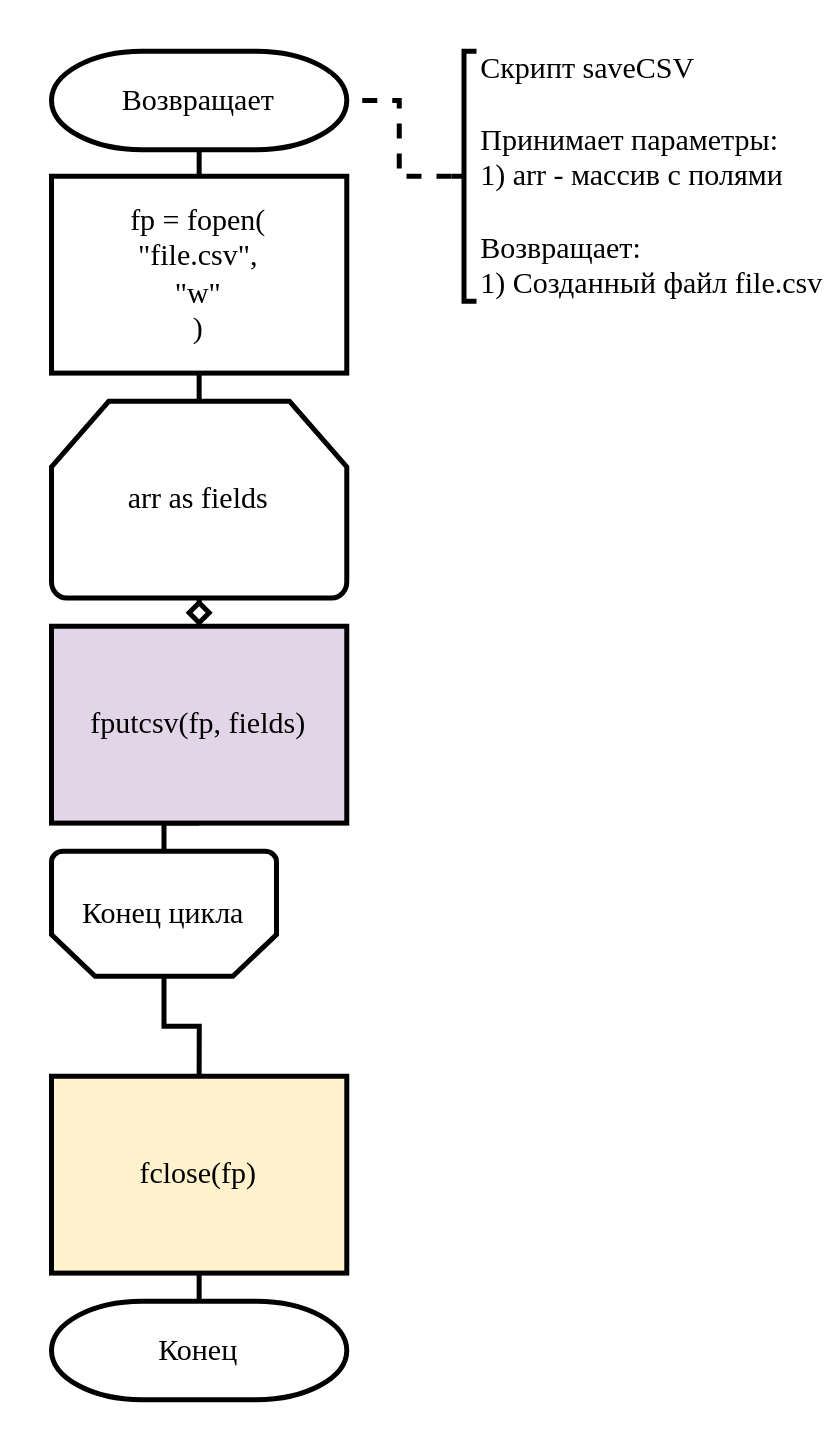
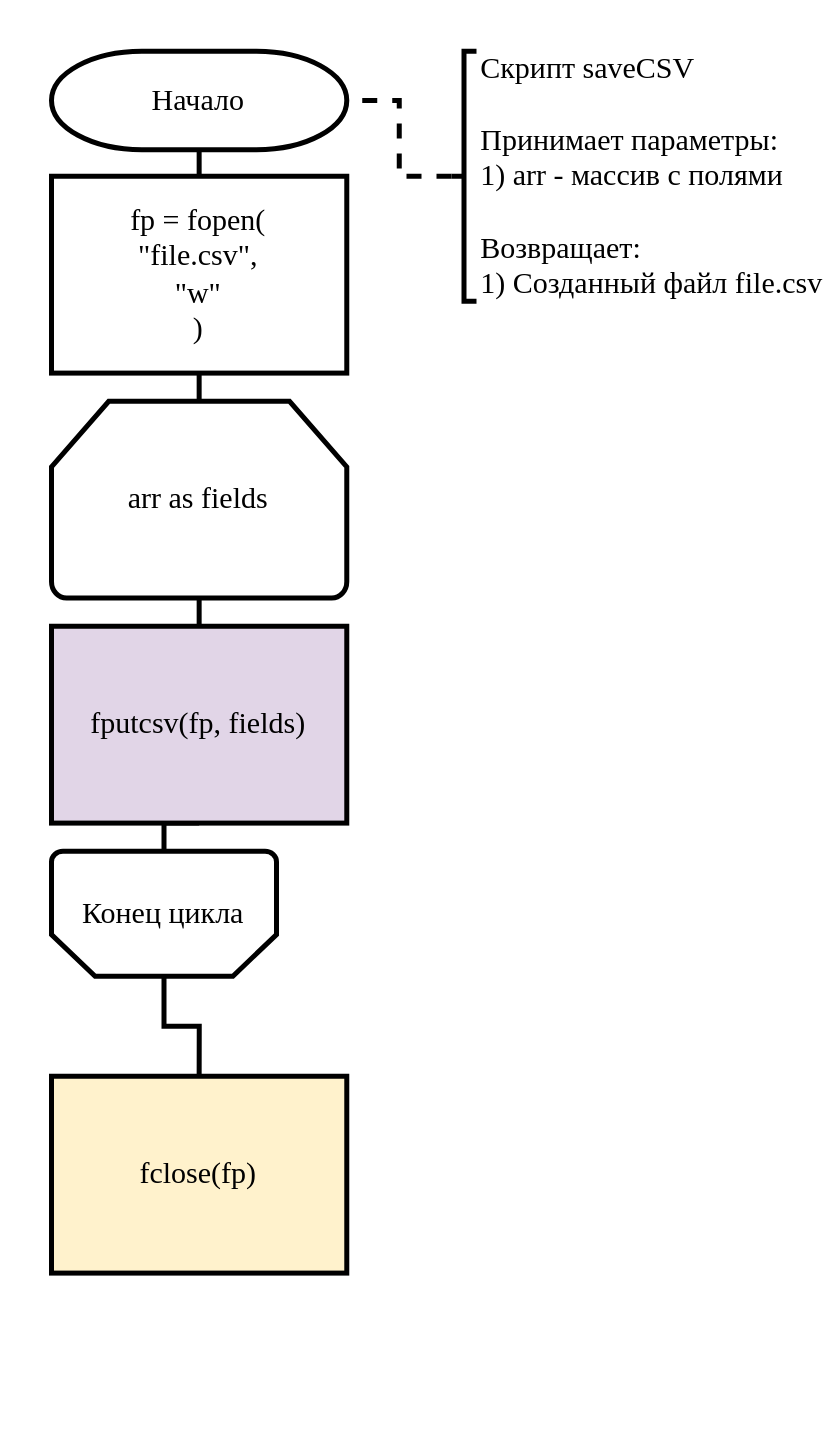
  <mxCell id="0" />
  <mxCell id="1" parent="0" />
  <mxCell id="2" style="edgeStyle=orthogonalEdgeStyle;rounded=0;orthogonalLoop=1;jettySize=auto;html=1;exitX=0.5;exitY=1;exitDx=0;exitDy=0;exitPerimeter=0;entryX=0.5;entryY=0;entryDx=0;entryDy=0;endArrow=none;endFill=0;strokeWidth=2;" edge="1" parent="1" source="3" target="5"><mxGeometry relative="1" as="geometry" /></mxCell>
- <mxCell id="3" value="Возвращает" style="strokeWidth=2;html=1;shape=mxgraph.flowchart.terminator;whiteSpace=wrap;rounded=0;fontFamily=Times New Roman;" vertex="1" parent="1"><mxGeometry x="20" y="20" width="118.11" height="39.37" as="geometry" /></mxCell>
+ <mxCell id="3" value="Начало" style="strokeWidth=2;html=1;shape=mxgraph.flowchart.terminator;whiteSpace=wrap;rounded=0;fontFamily=Times New Roman;" vertex="1" parent="1"><mxGeometry x="20" y="20" width="118.11" height="39.37" as="geometry" /></mxCell>
  <mxCell id="4" style="edgeStyle=orthogonalEdgeStyle;rounded=0;orthogonalLoop=1;jettySize=auto;html=1;exitX=0.5;exitY=1;exitDx=0;exitDy=0;entryX=0.5;entryY=0;entryDx=0;entryDy=0;entryPerimeter=0;endArrow=none;endFill=0;strokeWidth=2;" edge="1" parent="1" source="5" target="9"><mxGeometry relative="1" as="geometry" /></mxCell>
  <mxCell id="5" value="fp = fopen(&lt;br&gt;&quot;file.csv&quot;,&lt;br&gt;&quot;w&quot;&lt;br&gt;)" style="rounded=0;whiteSpace=wrap;html=1;absoluteArcSize=1;arcSize=14;strokeWidth=2;fontFamily=Times New Roman;" vertex="1" parent="1"><mxGeometry x="20" y="70" width="118.11" height="78.74" as="geometry" /></mxCell>
- <mxCell id="6" style="edgeStyle=orthogonalEdgeStyle;rounded=0;orthogonalLoop=1;jettySize=auto;html=1;exitX=0.5;exitY=1;exitDx=0;exitDy=0;entryX=0.5;entryY=0;entryDx=0;entryDy=0;entryPerimeter=0;endArrow=none;endFill=0;strokeWidth=2;" edge="1" parent="1" source="7" target="14"><mxGeometry relative="1" as="geometry" /></mxCell>
  <mxCell id="7" value="fclose(fp)" style="rounded=0;whiteSpace=wrap;html=1;absoluteArcSize=1;arcSize=14;strokeWidth=2;fontFamily=Times New Roman;fillColor=#fff2cc;" vertex="1" parent="1"><mxGeometry x="20" y="430" width="118.11" height="78.74" as="geometry" /></mxCell>
- <mxCell id="8" style="edgeStyle=orthogonalEdgeStyle;rounded=0;orthogonalLoop=1;jettySize=auto;html=1;exitX=0.5;exitY=1;exitDx=0;exitDy=0;exitPerimeter=0;entryX=0.5;entryY=0;entryDx=0;entryDy=0;endArrow=diamond;endFill=0;strokeWidth=2;" edge="1" parent="1" source="9" target="13"><mxGeometry relative="1" as="geometry" /></mxCell>
+ <mxCell id="8" style="edgeStyle=orthogonalEdgeStyle;rounded=0;orthogonalLoop=1;jettySize=auto;html=1;exitX=0.5;exitY=1;exitDx=0;exitDy=0;exitPerimeter=0;entryX=0.5;entryY=0;entryDx=0;entryDy=0;endArrow=none;endFill=0;strokeWidth=2;" edge="1" parent="1" source="9" target="13"><mxGeometry relative="1" as="geometry" /></mxCell>
  <mxCell id="9" value="arr as fields" style="strokeWidth=2;html=1;shape=mxgraph.flowchart.loop_limit;whiteSpace=wrap;rounded=0;fontFamily=Times New Roman;" vertex="1" parent="1"><mxGeometry x="20" y="160" width="118.11" height="78.74" as="geometry" /></mxCell>
  <mxCell id="10" style="edgeStyle=orthogonalEdgeStyle;rounded=0;orthogonalLoop=1;jettySize=auto;html=1;exitX=0.5;exitY=0;exitDx=0;exitDy=0;exitPerimeter=0;entryX=0.5;entryY=0;entryDx=0;entryDy=0;endArrow=none;endFill=0;strokeWidth=2;" edge="1" parent="1" source="11" target="7"><mxGeometry relative="1" as="geometry" /></mxCell>
  <mxCell id="11" value="Конец цикла" style="strokeWidth=2;html=1;shape=mxgraph.flowchart.loop_limit;whiteSpace=wrap;rounded=0;fontFamily=Times New Roman;flipV=1;" vertex="1" parent="1"><mxGeometry x="20" y="340" width="90" height="50" as="geometry" /></mxCell>
  <mxCell id="12" style="edgeStyle=orthogonalEdgeStyle;rounded=0;orthogonalLoop=1;jettySize=auto;html=1;exitX=0.5;exitY=1;exitDx=0;exitDy=0;entryX=0.5;entryY=1;entryDx=0;entryDy=0;entryPerimeter=0;endArrow=none;endFill=0;strokeWidth=2;" edge="1" parent="1" source="13" target="11"><mxGeometry relative="1" as="geometry" /></mxCell>
  <mxCell id="13" value="fputcsv(fp, fields)" style="rounded=0;whiteSpace=wrap;html=1;absoluteArcSize=1;arcSize=14;strokeWidth=2;fontFamily=Times New Roman;fillColor=#e1d5e7;" vertex="1" parent="1"><mxGeometry x="20" y="250" width="118.11" height="78.74" as="geometry" /></mxCell>
- <mxCell id="14" value="Конец" style="strokeWidth=2;html=1;shape=mxgraph.flowchart.terminator;whiteSpace=wrap;rounded=0;fontFamily=Times New Roman;" vertex="1" parent="1"><mxGeometry x="20" y="520" width="118.11" height="39.37" as="geometry" /></mxCell>
  <mxCell id="15" style="edgeStyle=orthogonalEdgeStyle;rounded=0;orthogonalLoop=1;jettySize=auto;html=1;exitX=0;exitY=0.5;exitDx=0;exitDy=0;exitPerimeter=0;entryX=1;entryY=0.5;entryDx=0;entryDy=0;entryPerimeter=0;endArrow=none;endFill=0;strokeWidth=2;dashed=1;" edge="1" parent="1" source="16" target="3"><mxGeometry relative="1" as="geometry" /></mxCell>
  <mxCell id="16" value="Скрипт saveCSV&lt;br&gt;&lt;br&gt;Принимает параметры:&lt;br&gt;1) arr - массив с полями&lt;br&gt;&lt;br&gt;Возвращает:&lt;br&gt;1) Созданный файл file.csv" style="strokeWidth=2;html=1;shape=mxgraph.flowchart.annotation_2;align=left;labelPosition=right;pointerEvents=1;rounded=0;fontFamily=Times New Roman;" vertex="1" parent="1"><mxGeometry x="180" y="20" width="10" height="100" as="geometry" /></mxCell>
